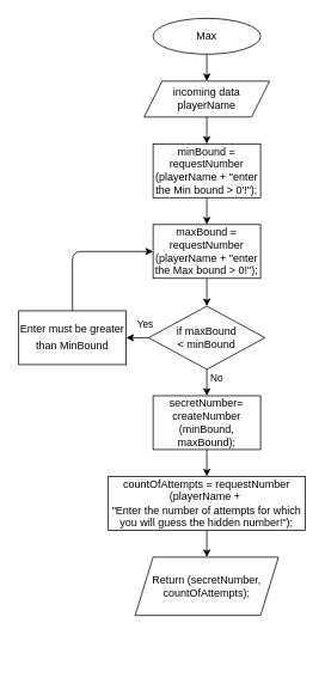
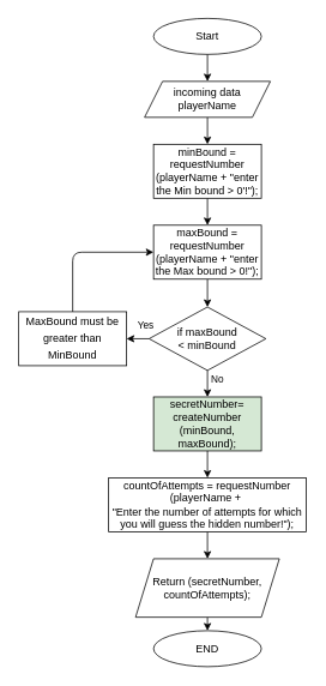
  <mxCell id="0" />
  <mxCell id="1" parent="0" />
  <mxCell id="2" value="" style="edgeStyle=none;html=1;" edge="1" parent="1" target="4"><mxGeometry relative="1" as="geometry"><mxPoint x="230" y="60" as="sourcePoint" /></mxGeometry></mxCell>
  <mxCell id="3" value="" style="edgeStyle=none;html=1;" edge="1" parent="1" source="4" target="6"><mxGeometry relative="1" as="geometry" /></mxCell>
  <mxCell id="4" value="incoming data playerName" style="shape=parallelogram;perimeter=parallelogramPerimeter;whiteSpace=wrap;html=1;fixedSize=1;" vertex="1" parent="1"><mxGeometry x="160" y="90" width="140" height="40" as="geometry" /></mxCell>
  <mxCell id="5" value="" style="edgeStyle=none;html=1;" edge="1" parent="1" source="6" target="8"><mxGeometry relative="1" as="geometry" /></mxCell>
  <mxCell id="6" value="minBound = requestNumber&lt;br&gt;(playerName + &quot;enter the Min bound &amp;gt; 0&lt;span class=&quot;VIiyi&quot; lang=&quot;en&quot;&gt;'!&quot;);&lt;/span&gt;" style="whiteSpace=wrap;html=1;" vertex="1" parent="1"><mxGeometry x="170" y="160" width="120" height="60" as="geometry" /></mxCell>
  <mxCell id="7" value="" style="edgeStyle=none;html=1;" edge="1" parent="1" source="8" target="21"><mxGeometry relative="1" as="geometry" /></mxCell>
  <mxCell id="8" value="maxBound = requestNumber&lt;br&gt;(playerName + &quot;enter the Max bound&lt;span class=&quot;VIiyi&quot; lang=&quot;en&quot;&gt;&amp;nbsp;&amp;gt; 0!&quot;);&lt;/span&gt;" style="whiteSpace=wrap;html=1;" vertex="1" parent="1"><mxGeometry x="170" y="250" width="120" height="60" as="geometry" /></mxCell>
  <mxCell id="9" value="" style="edgeStyle=none;html=1;" edge="1" parent="1" source="10" target="12"><mxGeometry relative="1" as="geometry" /></mxCell>
- <mxCell id="10" value="&lt;span&gt;secretNumber=&lt;br&gt;createNumber (minBound, maxBound)&lt;/span&gt;&lt;span class=&quot;VIiyi&quot; lang=&quot;en&quot;&gt;;&lt;/span&gt;" style="whiteSpace=wrap;html=1;" vertex="1" parent="1"><mxGeometry x="170" y="441" width="120" height="60" as="geometry" /></mxCell>
+ <mxCell id="10" value="&lt;span&gt;secretNumber=&lt;br&gt;createNumber (minBound, maxBound)&lt;/span&gt;&lt;span class=&quot;VIiyi&quot; lang=&quot;en&quot;&gt;;&lt;/span&gt;" style="whiteSpace=wrap;html=1;fillColor=#d5e8d4;" vertex="1" parent="1"><mxGeometry x="170" y="441" width="120" height="60" as="geometry" /></mxCell>
  <mxCell id="11" value="" style="edgeStyle=none;html=1;" edge="1" parent="1" source="12" target="14"><mxGeometry relative="1" as="geometry" /></mxCell>
  <mxCell id="12" value="&lt;span style=&quot;background-color: rgb(255 , 255 , 255)&quot;&gt;&lt;font style=&quot;font-size: 12px&quot;&gt;countOfAttempts&lt;/font&gt;&lt;/span&gt;&lt;span&gt;&amp;nbsp;= requestNumber&lt;/span&gt;&lt;br&gt;&lt;span&gt;(&lt;/span&gt;playerName +&amp;nbsp;&lt;span&gt;&lt;br&gt;&quot;&lt;/span&gt;&lt;span class=&quot;VIiyi&quot; lang=&quot;en&quot;&gt;Enter the number of attempts for which you will guess the hidden number!&lt;/span&gt;&lt;span class=&quot;VIiyi&quot; lang=&quot;en&quot;&gt;&quot;);&lt;/span&gt;" style="whiteSpace=wrap;html=1;" vertex="1" parent="1"><mxGeometry x="120" y="531" width="220" height="60" as="geometry" /></mxCell>
+ <mxCell id="13" value="" style="edgeStyle=none;html=1;" edge="1" parent="1" source="14" target="15"><mxGeometry relative="1" as="geometry" /></mxCell>
  <mxCell id="14" value="Return (secretNumber, countOfAttempts);" style="shape=parallelogram;perimeter=parallelogramPerimeter;whiteSpace=wrap;html=1;fixedSize=1;" vertex="1" parent="1"><mxGeometry x="150" y="621" width="160" height="65" as="geometry" /></mxCell>
- <mxCell id="16" value="Max" style="ellipse;whiteSpace=wrap;html=1;" vertex="1" parent="1"><mxGeometry x="170" y="20" width="120" height="40" as="geometry" /></mxCell>
+ <mxCell id="15" value="END" style="ellipse;whiteSpace=wrap;html=1;" vertex="1" parent="1"><mxGeometry x="170" y="701" width="120" height="40" as="geometry" /></mxCell>
+ <mxCell id="16" value="Start" style="ellipse;whiteSpace=wrap;html=1;" vertex="1" parent="1"><mxGeometry x="170" y="20" width="120" height="40" as="geometry" /></mxCell>
  <mxCell id="17" value="" style="edgeStyle=none;html=1;" edge="1" parent="1" source="21" target="10"><mxGeometry relative="1" as="geometry" /></mxCell>
  <mxCell id="18" value="No" style="edgeLabel;html=1;align=center;verticalAlign=middle;resizable=0;points=[];" vertex="1" connectable="0" parent="17"><mxGeometry x="0.39" y="-1" relative="1" as="geometry"><mxPoint x="11" y="-11" as="offset" /></mxGeometry></mxCell>
  <mxCell id="19" value="" style="edgeStyle=none;html=1;" edge="1" parent="1" source="21" target="23"><mxGeometry relative="1" as="geometry" /></mxCell>
  <mxCell id="20" value="Yes" style="edgeLabel;html=1;align=center;verticalAlign=middle;resizable=0;points=[];" vertex="1" connectable="0" parent="19"><mxGeometry x="-0.484" y="1" relative="1" as="geometry"><mxPoint x="1" y="-16" as="offset" /></mxGeometry></mxCell>
  <mxCell id="21" value="if maxBound&lt;br&gt;&amp;nbsp;&amp;lt; minBound&amp;nbsp;" style="rhombus;whiteSpace=wrap;html=1;" vertex="1" parent="1"><mxGeometry x="165" y="341" width="130" height="70.5" as="geometry" /></mxCell>
  <mxCell id="22" style="edgeStyle=none;html=1;entryX=0;entryY=0.5;entryDx=0;entryDy=0;" edge="1" parent="1" source="23" target="8"><mxGeometry relative="1" as="geometry"><Array as="points"><mxPoint x="80" y="280" /></Array></mxGeometry></mxCell>
- <mxCell id="23" value="&lt;div style=&quot;background-color: rgb(255 , 255 , 255) ; line-height: 19px&quot;&gt;&lt;span class=&quot;VIiyi&quot; lang=&quot;en&quot;&gt;Enter must be greater than MinBound&lt;/span&gt;&lt;br&gt;&lt;/div&gt;" style="whiteSpace=wrap;html=1;" vertex="1" parent="1"><mxGeometry x="20" y="346.25" width="120" height="60" as="geometry" /></mxCell>
+ <mxCell id="23" value="&lt;div style=&quot;background-color: rgb(255 , 255 , 255) ; line-height: 19px&quot;&gt;&lt;span class=&quot;VIiyi&quot; lang=&quot;en&quot;&gt;MaxBound must be greater than MinBound&lt;/span&gt;&lt;br&gt;&lt;/div&gt;" style="whiteSpace=wrap;html=1;" vertex="1" parent="1"><mxGeometry x="20" y="346.25" width="120" height="60" as="geometry" /></mxCell>
